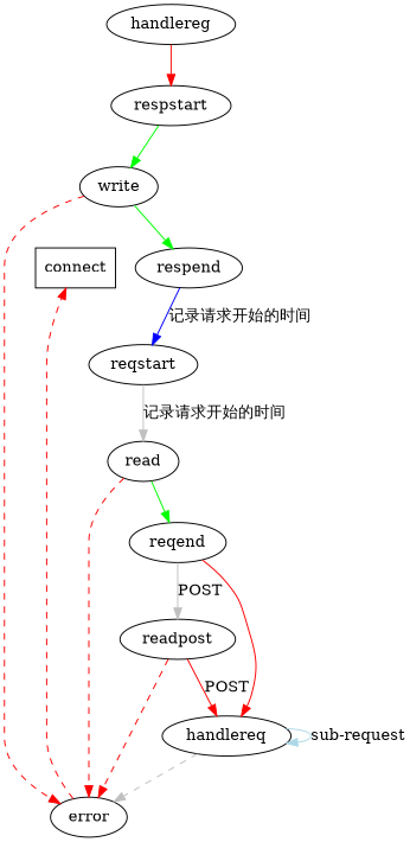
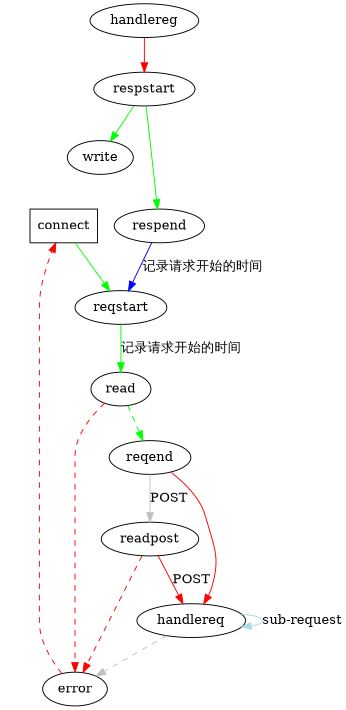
  digraph {
    edge [color=red]
    connect [shape=box]
    reqstart
    read
    reqend
    error
    handlereq
    readpost
    handlereg
    respstart
    write
    respend
-   reqstart -> read [color=grey label="记录请求开始的时间"]
-   read -> reqend [color=green]
+   connect -> reqstart [color=green]
+   reqstart -> read [color=green label="记录请求开始的时间"]
+   read -> reqend [color=green style=dashed]
    read -> error [style=dashed]
    reqend -> handlereq
    reqend -> readpost [color=grey label=POST]
    error -> connect [style=dashed]
    handlereq -> error [color=grey style=dashed]
    handlereq -> handlereq [color=lightblue label="sub-request"]
    readpost -> error [style=dashed]
    readpost -> handlereq [label=POST]
    handlereg -> respstart
    respstart -> write [color=green]
-   write -> error [style=dashed]
-   write -> respend [color=green]
+   respstart -> respend [color=green]
    respend -> reqstart [color=blue label="记录请求开始的时间"]
  }
